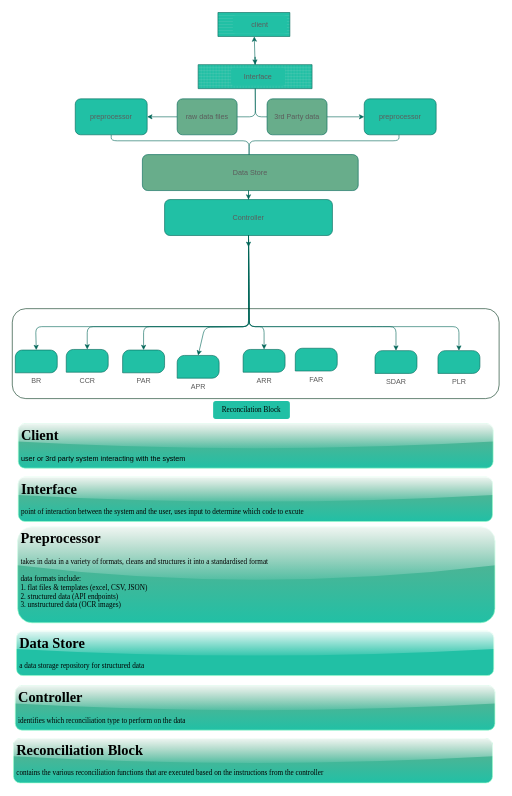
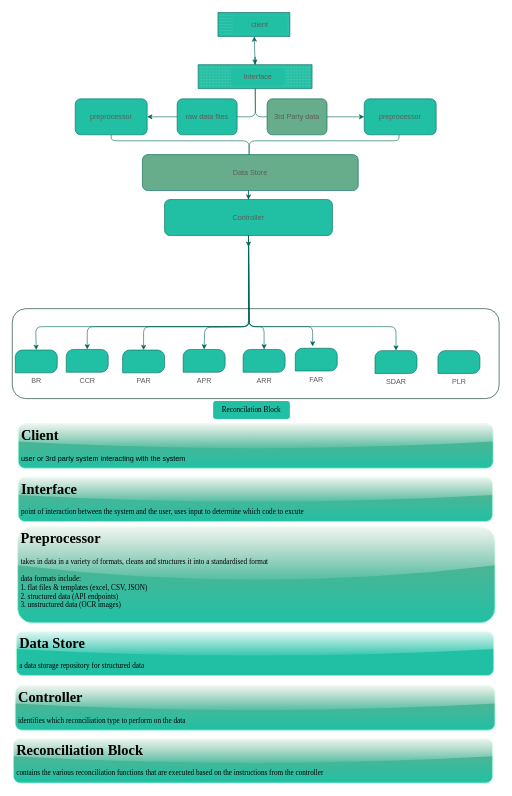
  <mxCell id="0" />
  <mxCell id="1" parent="0" />
  <mxCell id="2" value="" style="edgeStyle=orthogonalEdgeStyle;startArrow=none;endArrow=none;rounded=1;targetPortConstraint=eastwest;sourcePortConstraint=northsouth;strokeColor=#006658;fontColor=#5C5C5C;" parent="1" target="5" edge="1"><mxGeometry relative="1" as="geometry"><mxPoint x="425" y="94" as="sourcePoint" /></mxGeometry></mxCell>
  <mxCell id="3" value="" style="edgeStyle=orthogonalEdgeStyle;startArrow=none;endArrow=none;rounded=1;targetPortConstraint=eastwest;sourcePortConstraint=northsouth;strokeColor=#006658;fontColor=#5C5C5C;" parent="1" target="7" edge="1"><mxGeometry relative="1" as="geometry"><mxPoint x="425" y="94" as="sourcePoint" /></mxGeometry></mxCell>
  <mxCell id="4" value="" style="edgeStyle=orthogonalEdgeStyle;rounded=1;orthogonalLoop=1;jettySize=auto;html=1;strokeColor=#006658;fontColor=#5C5C5C;" parent="1" source="5" target="11" edge="1"><mxGeometry relative="1" as="geometry" /></mxCell>
- <mxCell id="5" value="raw data files" style="whiteSpace=wrap;html=1;align=center;verticalAlign=middle;treeFolding=1;treeMoving=1;fillColor=#68ad8b;strokeColor=#006658;fontColor=#5C5C5C;rounded=1;" parent="1" vertex="1"><mxGeometry x="295" y="164" width="100" height="60" as="geometry" /></mxCell>
+ <mxCell id="5" value="raw data files" style="whiteSpace=wrap;html=1;align=center;verticalAlign=middle;treeFolding=1;treeMoving=1;fillColor=#21C0A5;strokeColor=#006658;fontColor=#5C5C5C;rounded=1;" parent="1" vertex="1"><mxGeometry x="295" y="164" width="100" height="60" as="geometry" /></mxCell>
  <mxCell id="6" value="" style="edgeStyle=orthogonalEdgeStyle;rounded=1;orthogonalLoop=1;jettySize=auto;html=1;strokeColor=#006658;fontColor=#5C5C5C;" parent="1" source="7" target="9" edge="1"><mxGeometry relative="1" as="geometry" /></mxCell>
  <mxCell id="7" value="3rd Party data" style="whiteSpace=wrap;html=1;align=center;verticalAlign=middle;treeFolding=1;treeMoving=1;fillColor=#68ad8b;strokeColor=#006658;fontColor=#5C5C5C;rounded=1;" parent="1" vertex="1"><mxGeometry x="445" y="164" width="100" height="60" as="geometry" /></mxCell>
  <mxCell id="8" value="" style="edgeStyle=orthogonalEdgeStyle;rounded=1;orthogonalLoop=1;jettySize=auto;html=1;entryX=0.5;entryY=0;entryDx=0;entryDy=0;strokeColor=#006658;fontColor=#5C5C5C;" parent="1" source="9" target="13" edge="1"><mxGeometry relative="1" as="geometry"><mxPoint x="625" y="284" as="targetPoint" /><Array as="points"><mxPoint x="665" y="234" /><mxPoint x="415" y="234" /><mxPoint x="415" y="274" /></Array></mxGeometry></mxCell>
  <mxCell id="9" value="preprocessor" style="whiteSpace=wrap;html=1;fillColor=#21C0A5;strokeColor=#006658;fontColor=#5C5C5C;rounded=1;" parent="1" vertex="1"><mxGeometry x="607" y="164" width="120" height="60" as="geometry" /></mxCell>
  <mxCell id="10" value="" style="edgeStyle=orthogonalEdgeStyle;rounded=1;orthogonalLoop=1;jettySize=auto;html=1;entryX=0.5;entryY=0;entryDx=0;entryDy=0;strokeColor=#006658;fontColor=#5C5C5C;" parent="1" edge="1"><mxGeometry relative="1" as="geometry"><mxPoint x="185" y="224" as="sourcePoint" /><mxPoint x="414" y="411" as="targetPoint" /><Array as="points"><mxPoint x="185" y="234" /><mxPoint x="415" y="234" /><mxPoint x="415" y="274" /><mxPoint x="414" y="274" /></Array></mxGeometry></mxCell>
  <mxCell id="11" value="preprocessor" style="whiteSpace=wrap;html=1;fillColor=#21C0A5;strokeColor=#006658;fontColor=#5C5C5C;rounded=1;" parent="1" vertex="1"><mxGeometry x="125" y="164" width="120" height="60" as="geometry" /></mxCell>
  <mxCell id="12" value="Data Store" style="whiteSpace=wrap;html=1;fillColor=#68ad8b;strokeColor=#006658;fontColor=#5C5C5C;rounded=1;" parent="1" vertex="1"><mxGeometry x="237" y="257" width="360" height="60" as="geometry" /></mxCell>
  <mxCell id="13" value="Controller" style="whiteSpace=wrap;html=1;fillColor=#21C0A5;strokeColor=#006658;fontColor=#5C5C5C;rounded=1;" parent="1" vertex="1"><mxGeometry x="274" y="332" width="280" height="60" as="geometry" /></mxCell>
  <mxCell id="14" value="CCR" style="verticalLabelPosition=bottom;verticalAlign=top;html=1;shape=mxgraph.basic.three_corner_round_rect;dx=6;fillColor=#21C0A5;strokeColor=#006658;fontColor=#5C5C5C;rounded=1;" parent="1" vertex="1"><mxGeometry x="110" y="582" width="70" height="38" as="geometry" /></mxCell>
  <mxCell id="15" value="PLR" style="verticalLabelPosition=bottom;verticalAlign=top;html=1;shape=mxgraph.basic.three_corner_round_rect;dx=6;fillColor=#21C0A5;strokeColor=#006658;fontColor=#5C5C5C;rounded=1;" parent="1" vertex="1"><mxGeometry x="730" y="584" width="70" height="38" as="geometry" /></mxCell>
  <mxCell id="16" value="BR" style="verticalLabelPosition=bottom;verticalAlign=top;html=1;shape=mxgraph.basic.three_corner_round_rect;dx=6;fillColor=#21C0A5;strokeColor=#006658;fontColor=#5C5C5C;rounded=1;" parent="1" vertex="1"><mxGeometry x="25" y="583" width="70" height="38" as="geometry" /></mxCell>
  <mxCell id="17" value="SDAR" style="verticalLabelPosition=bottom;verticalAlign=top;html=1;shape=mxgraph.basic.three_corner_round_rect;dx=6;fillColor=#21C0A5;strokeColor=#006658;fontColor=#5C5C5C;rounded=1;" parent="1" vertex="1"><mxGeometry x="625" y="584" width="70" height="38" as="geometry" /></mxCell>
  <mxCell id="18" value="PAR" style="verticalLabelPosition=bottom;verticalAlign=top;html=1;shape=mxgraph.basic.three_corner_round_rect;dx=6;fillColor=#21C0A5;strokeColor=#006658;fontColor=#5C5C5C;rounded=1;" parent="1" vertex="1"><mxGeometry x="204" y="583" width="70" height="38" as="geometry" /></mxCell>
- <mxCell id="19" value="APR" style="verticalLabelPosition=bottom;verticalAlign=top;html=1;shape=mxgraph.basic.three_corner_round_rect;dx=6;fillColor=#21C0A5;strokeColor=#006658;fontColor=#5C5C5C;rounded=1;" parent="1" vertex="1"><mxGeometry x="295" y="592" width="70" height="38" as="geometry" /></mxCell>
+ <mxCell id="19" value="APR" style="verticalLabelPosition=bottom;verticalAlign=top;html=1;shape=mxgraph.basic.three_corner_round_rect;dx=6;fillColor=#21C0A5;strokeColor=#006658;fontColor=#5C5C5C;rounded=1;" parent="1" vertex="1"><mxGeometry x="305" y="582" width="70" height="38" as="geometry" /></mxCell>
  <mxCell id="20" value="ARR" style="verticalLabelPosition=bottom;verticalAlign=top;html=1;shape=mxgraph.basic.three_corner_round_rect;dx=6;fillColor=#21C0A5;strokeColor=#006658;fontColor=#5C5C5C;rounded=1;" parent="1" vertex="1"><mxGeometry x="405" y="582" width="70" height="38" as="geometry" /></mxCell>
  <mxCell id="21" value="FAR" style="verticalLabelPosition=bottom;verticalAlign=top;html=1;shape=mxgraph.basic.three_corner_round_rect;dx=6;fillColor=#21C0A5;strokeColor=#006658;fontColor=#5C5C5C;rounded=1;" parent="1" vertex="1"><mxGeometry x="492" y="580" width="70" height="38" as="geometry" /></mxCell>
  <mxCell id="22" value="" style="verticalLabelPosition=bottom;verticalAlign=top;html=1;shape=mxgraph.basic.patternFillRect;fillStyle=grid;step=5;fillStrokeWidth=0.2;fillStrokeColor=#dddddd;fillColor=#21C0A5;strokeColor=#006658;rounded=1;fontColor=#5C5C5C;gradientColor=none;" parent="1" vertex="1"><mxGeometry x="330" y="107" width="190" height="40" as="geometry" /></mxCell>
  <mxCell id="23" value="Interface" style="text;html=1;strokeColor=none;fillColor=#21C0A5;align=center;verticalAlign=middle;whiteSpace=wrap;rounded=1;fontColor=#5C5C5C;" parent="1" vertex="1"><mxGeometry x="385" y="112" width="90" height="30" as="geometry" /></mxCell>
  <mxCell id="24" value="" style="verticalLabelPosition=bottom;verticalAlign=top;html=1;shape=mxgraph.basic.patternFillRect;fillStyle=hor;step=5;fillStrokeWidth=0.2;fillStrokeColor=#dddddd;fillColor=#21C0A5;strokeColor=#006658;fontColor=#5C5C5C;rounded=1;" parent="1" vertex="1"><mxGeometry x="363" y="20" width="120" height="40" as="geometry" /></mxCell>
  <mxCell id="25" value="" style="endArrow=classic;startArrow=classic;html=1;rounded=1;exitX=0.5;exitY=0;exitDx=0;exitDy=0;exitPerimeter=0;strokeColor=#006658;fontColor=#5C5C5C;" parent="1" source="22" target="24" edge="1"><mxGeometry width="50" height="50" relative="1" as="geometry"><mxPoint x="485" y="44" as="sourcePoint" /><mxPoint x="535" y="-6" as="targetPoint" /></mxGeometry></mxCell>
  <mxCell id="26" value="client" style="text;html=1;strokeColor=none;fillColor=#21C0A5;align=center;verticalAlign=middle;whiteSpace=wrap;rounded=1;fontColor=#5C5C5C;" parent="1" vertex="1"><mxGeometry x="388" y="25" width="90" height="30" as="geometry" /></mxCell>
  <mxCell id="27" value="" style="endArrow=classic;html=1;rounded=1;entryX=0.5;entryY=0;entryDx=0;entryDy=0;entryPerimeter=0;exitX=0.5;exitY=1;exitDx=0;exitDy=0;strokeColor=#006658;fontColor=#5C5C5C;" parent="1" source="13" target="20" edge="1"><mxGeometry width="50" height="50" relative="1" as="geometry"><mxPoint x="415" y="504" as="sourcePoint" /><mxPoint x="445" y="582" as="targetPoint" /><Array as="points"><mxPoint x="415" y="544" /><mxPoint x="440" y="544" /></Array></mxGeometry></mxCell>
  <mxCell id="28" value="" style="endArrow=classic;html=1;rounded=1;exitX=0.5;exitY=1;exitDx=0;exitDy=0;entryX=0.5;entryY=0;entryDx=0;entryDy=0;entryPerimeter=0;strokeColor=#006658;fontColor=#5C5C5C;" parent="1" source="13" target="19" edge="1"><mxGeometry width="50" height="50" relative="1" as="geometry"><mxPoint x="315" y="435" as="sourcePoint" /><mxPoint x="341" y="574" as="targetPoint" /><Array as="points"><mxPoint x="414" y="544" /><mxPoint x="341" y="545" /></Array></mxGeometry></mxCell>
  <mxCell id="29" value="" style="endArrow=classic;html=1;rounded=1;entryX=0.5;entryY=0;entryDx=0;entryDy=0;entryPerimeter=0;exitX=0.5;exitY=1;exitDx=0;exitDy=0;strokeColor=#006658;fontColor=#5C5C5C;" parent="1" source="13" target="18" edge="1"><mxGeometry width="50" height="50" relative="1" as="geometry"><mxPoint x="235" y="544" as="sourcePoint" /><mxPoint x="285" y="494" as="targetPoint" /><Array as="points"><mxPoint x="415" y="544" /><mxPoint x="239" y="544" /></Array></mxGeometry></mxCell>
+ <mxCell id="30" value="" style="endArrow=classic;html=1;rounded=1;entryX=0.414;entryY=-0.079;entryDx=0;entryDy=0;entryPerimeter=0;exitX=0.5;exitY=1;exitDx=0;exitDy=0;strokeColor=#006658;fontColor=#5C5C5C;" parent="1" source="13" target="21" edge="1"><mxGeometry width="50" height="50" relative="1" as="geometry"><mxPoint x="495" y="434" as="sourcePoint" /><mxPoint x="521" y="582" as="targetPoint" /><Array as="points"><mxPoint x="414" y="504" /><mxPoint x="415" y="544" /><mxPoint x="496" y="544" /><mxPoint x="521" y="544" /></Array></mxGeometry></mxCell>
  <mxCell id="31" value="" style="endArrow=classic;html=1;rounded=1;entryX=0.5;entryY=0;entryDx=0;entryDy=0;entryPerimeter=0;exitX=0.5;exitY=1;exitDx=0;exitDy=0;strokeColor=#006658;fontColor=#5C5C5C;" parent="1" source="13" target="17" edge="1"><mxGeometry width="50" height="50" relative="1" as="geometry"><mxPoint x="465" y="464" as="sourcePoint" /><mxPoint x="651.98" y="576.998" as="targetPoint" /><Array as="points"><mxPoint x="415" y="544" /><mxPoint x="627" y="544" /><mxPoint x="660" y="544" /></Array></mxGeometry></mxCell>
- <mxCell id="32" value="" style="endArrow=classic;html=1;rounded=1;entryX=0.5;entryY=0;entryDx=0;entryDy=0;entryPerimeter=0;exitX=0.5;exitY=1;exitDx=0;exitDy=0;strokeColor=#006658;fontColor=#5C5C5C;" parent="1" source="13" target="15" edge="1"><mxGeometry width="50" height="50" relative="1" as="geometry"><mxPoint x="425" y="444" as="sourcePoint" /><mxPoint x="764" y="574" as="targetPoint" /><Array as="points"><mxPoint x="415" y="544" /><mxPoint x="765" y="544" /></Array></mxGeometry></mxCell>
  <mxCell id="33" value="" style="endArrow=classic;html=1;rounded=1;exitX=0.5;exitY=1;exitDx=0;exitDy=0;entryX=0.5;entryY=0;entryDx=0;entryDy=0;entryPerimeter=0;strokeColor=#006658;fontColor=#5C5C5C;" parent="1" source="13" target="14" edge="1"><mxGeometry width="50" height="50" relative="1" as="geometry"><mxPoint x="320" y="431" as="sourcePoint" /><mxPoint x="145" y="574" as="targetPoint" /><Array as="points"><mxPoint x="415" y="544" /><mxPoint x="145" y="544" /></Array></mxGeometry></mxCell>
  <mxCell id="34" value="" style="endArrow=classic;html=1;rounded=1;exitX=0.5;exitY=1;exitDx=0;exitDy=0;entryX=0.5;entryY=0;entryDx=0;entryDy=0;entryPerimeter=0;strokeColor=#006658;fontColor=#5C5C5C;" parent="1" source="13" target="16" edge="1"><mxGeometry width="50" height="50" relative="1" as="geometry"><mxPoint x="319" y="424" as="sourcePoint" /><mxPoint x="50" y="574" as="targetPoint" /><Array as="points"><mxPoint x="415" y="544" /><mxPoint x="59" y="544" /></Array></mxGeometry></mxCell>
  <mxCell id="35" value="&lt;h1&gt;&lt;font face=&quot;Verdana&quot;&gt;Client&lt;/font&gt;&lt;/h1&gt;&lt;div&gt;user or 3rd party system interacting with the system&lt;/div&gt;" style="text;html=1;strokeColor=#99FFCC;fillColor=#68AD8B;spacing=5;spacingTop=-20;whiteSpace=wrap;overflow=hidden;rounded=1;glass=1;gradientColor=#21C0A5;" vertex="1" parent="1"><mxGeometry x="30" y="706" width="792" height="74" as="geometry" /></mxCell>
  <mxCell id="36" value="&lt;h1&gt;&lt;font face=&quot;Verdana&quot;&gt;Interface&lt;/font&gt;&lt;/h1&gt;&lt;div&gt;&lt;font face=&quot;Verdana&quot;&gt;point of interaction between the system and the user, uses input to determine which code to excute&amp;nbsp;&lt;/font&gt;&lt;/div&gt;" style="text;html=1;strokeColor=#99FFCC;fillColor=#68AD8B;spacing=5;spacingTop=-20;whiteSpace=wrap;overflow=hidden;rounded=1;glass=1;gradientColor=#21C0A5;" vertex="1" parent="1"><mxGeometry x="30" y="795" width="791" height="74" as="geometry" /></mxCell>
  <mxCell id="37" value="&lt;h1&gt;&lt;font face=&quot;Verdana&quot;&gt;Preprocessor&lt;/font&gt;&lt;/h1&gt;&lt;div&gt;&lt;font face=&quot;Verdana&quot;&gt;takes in data in a variety of formats, cleans and structures it into a standardised format&lt;/font&gt;&lt;/div&gt;&lt;div&gt;&lt;font face=&quot;Verdana&quot;&gt;&lt;br&gt;&lt;/font&gt;&lt;/div&gt;&lt;div&gt;&lt;font face=&quot;Verdana&quot;&gt;data formats include:&lt;/font&gt;&lt;/div&gt;&lt;div&gt;&lt;font face=&quot;Verdana&quot;&gt;1. flat files &amp;amp; templates (excel, CSV, JSON)&lt;/font&gt;&lt;/div&gt;&lt;div&gt;&lt;font face=&quot;Verdana&quot;&gt;2. structured data (API endpoints)&lt;/font&gt;&lt;/div&gt;&lt;div&gt;&lt;font face=&quot;Verdana&quot;&gt;3. unstructured data (OCR images)&lt;/font&gt;&lt;/div&gt;" style="text;html=1;strokeColor=#99FFCC;fillColor=#68AD8B;spacing=5;spacingTop=-20;whiteSpace=wrap;overflow=hidden;rounded=1;glass=1;gradientColor=#21C0A5;" vertex="1" parent="1"><mxGeometry x="29" y="878" width="796" height="160" as="geometry" /></mxCell>
  <mxCell id="38" value="&lt;h1&gt;&lt;font face=&quot;Verdana&quot;&gt;Data Store&lt;/font&gt;&lt;/h1&gt;&lt;div&gt;&lt;font face=&quot;Verdana&quot;&gt;a data storage repository for structured data&lt;/font&gt;&lt;/div&gt;" style="text;html=1;strokeColor=#99FFCC;fillColor=#21C0A5;spacing=5;spacingTop=-20;whiteSpace=wrap;overflow=hidden;rounded=1;glass=1;gradientColor=#21C0A5;" vertex="1" parent="1"><mxGeometry x="27" y="1052" width="796" height="74" as="geometry" /></mxCell>
  <mxCell id="39" value="" style="rounded=1;whiteSpace=wrap;html=1;strokeColor=#00331A;fillColor=none;" vertex="1" parent="1"><mxGeometry x="20" y="514" width="812" height="150" as="geometry" /></mxCell>
  <mxCell id="40" value="&lt;h1&gt;&lt;font face=&quot;Verdana&quot;&gt;Controller&lt;/font&gt;&lt;/h1&gt;&lt;div&gt;&lt;font face=&quot;Verdana&quot;&gt;identifies which reconciliation type to perform on the data&lt;/font&gt;&lt;/div&gt;" style="text;html=1;strokeColor=#99FFCC;fillColor=#68AD8B;spacing=5;spacingTop=-20;whiteSpace=wrap;overflow=hidden;rounded=1;glass=1;gradientColor=#21C0A5;" vertex="1" parent="1"><mxGeometry x="25" y="1143" width="800" height="74" as="geometry" /></mxCell>
  <mxCell id="41" value="&lt;h1&gt;&lt;font face=&quot;Verdana&quot;&gt;Reconciliation Block&lt;br&gt;&lt;/font&gt;&lt;/h1&gt;&lt;div&gt;&lt;font face=&quot;Verdana&quot;&gt;contains the various reconciliation functions that are executed based on the instructions from the controller&lt;/font&gt;&lt;/div&gt;" style="text;html=1;strokeColor=#99FFCC;fillColor=#68AD8B;spacing=5;spacingTop=-20;whiteSpace=wrap;overflow=hidden;rounded=1;glass=1;gradientColor=#21C0A5;" vertex="1" parent="1"><mxGeometry x="22" y="1231" width="799" height="74" as="geometry" /></mxCell>
  <mxCell id="42" value="&lt;font face=&quot;Verdana&quot;&gt;Reconcilation Block&lt;/font&gt;" style="text;html=1;strokeColor=none;fillColor=#21C0A5;align=center;verticalAlign=middle;whiteSpace=wrap;rounded=1;glass=0;gradientColor=none;" vertex="1" parent="1"><mxGeometry x="355" y="668" width="128" height="30" as="geometry" /></mxCell>
